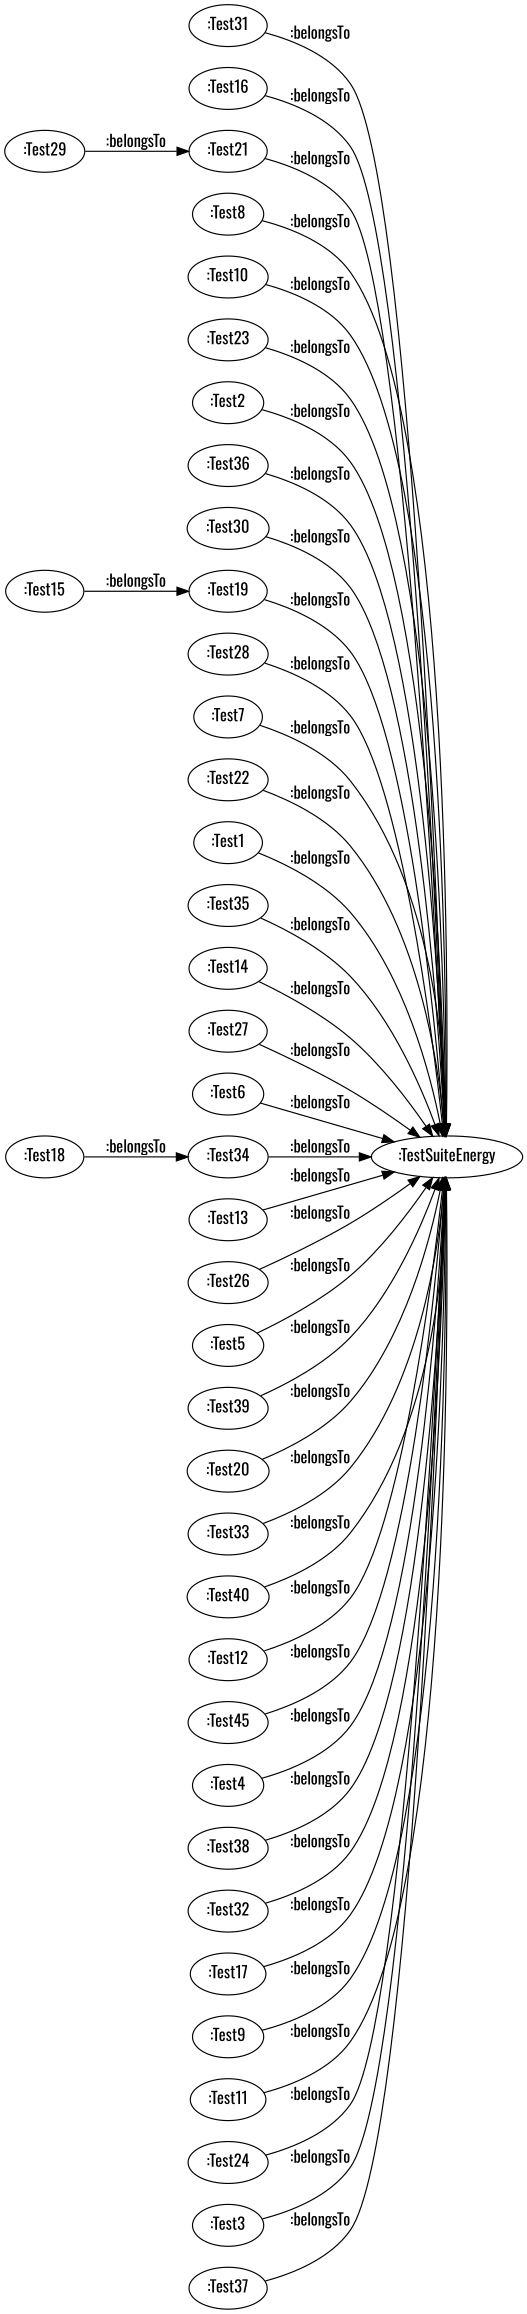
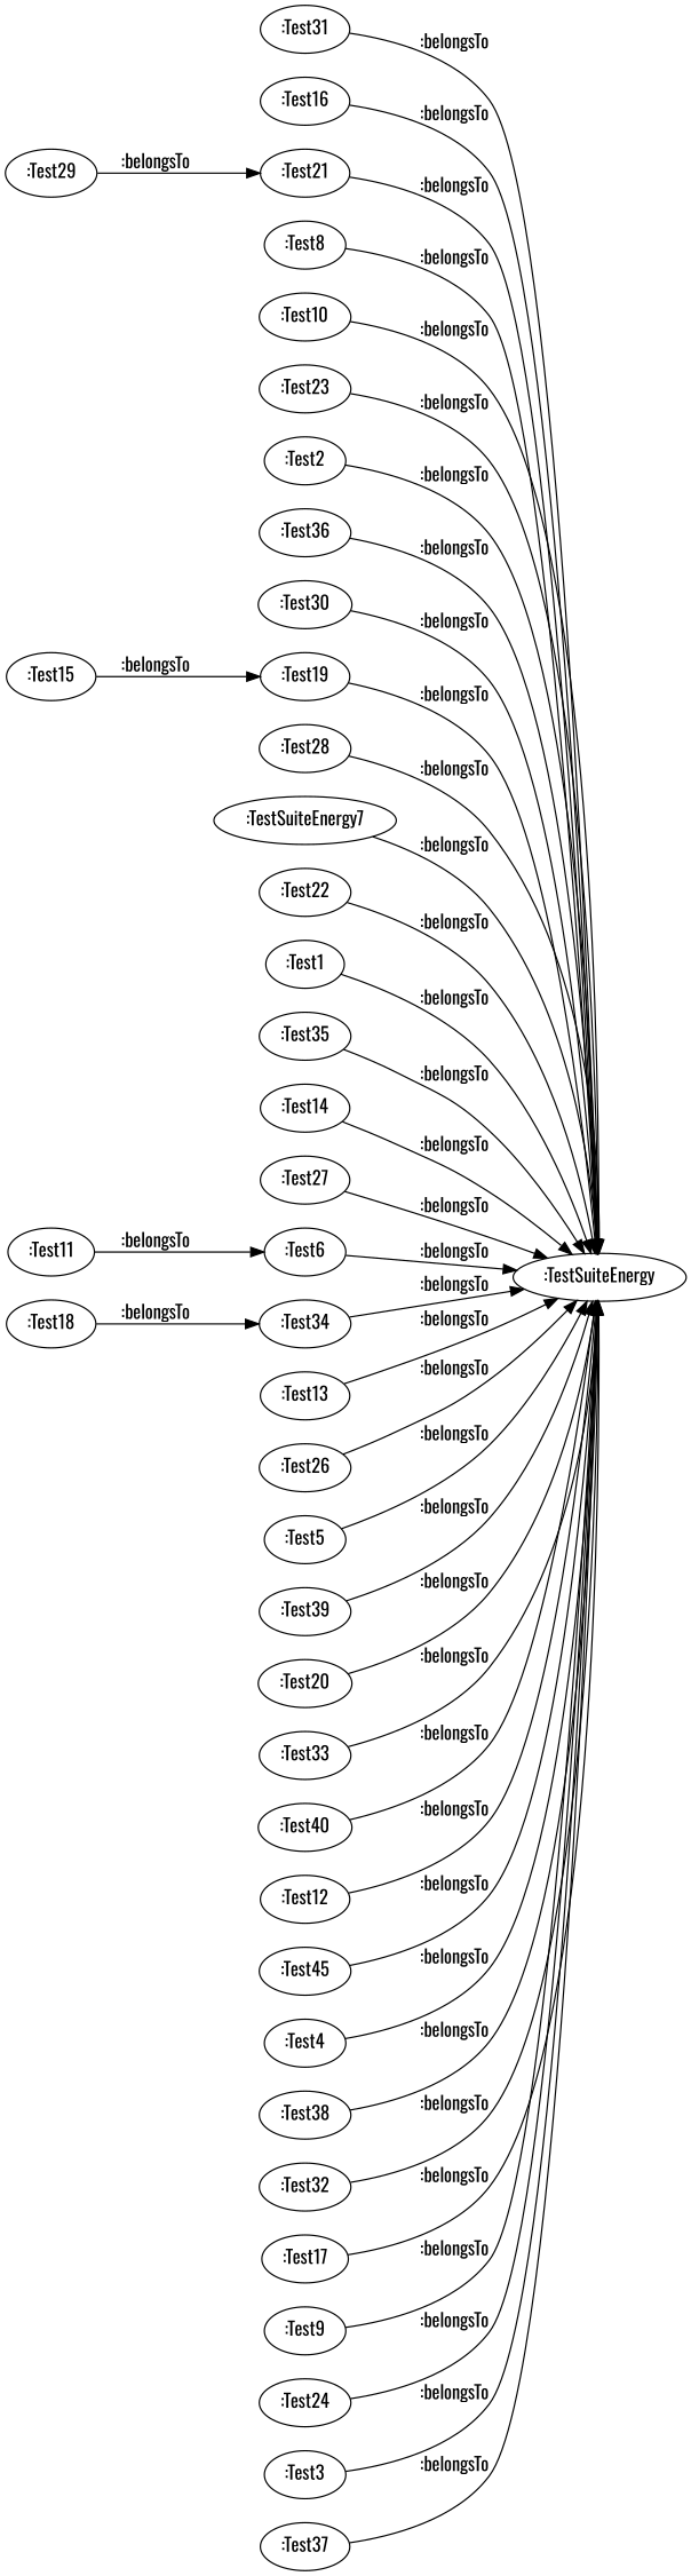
  digraph {
    fontname=Oswald
    rankdir=LR
    node [fontname=Oswald]
    edge [fontname=Oswald]
    ":Test31"
    ":TestSuiteEnergy"
    ":Test16"
    ":Test29"
    ":Test21"
    ":Test8"
    ":Test10"
    ":Test23"
    ":Test2"
    ":Test36"
    ":Test30"
    ":Test15"
    ":Test19"
    ":Test28"
-   ":Test7"
+   ":Test7" [label=":TestSuiteEnergy7"]
    ":Test22"
    ":Test1"
    ":Test35"
    ":Test14"
    ":Test27"
    ":Test6"
    ":Test34"
    ":Test13"
    ":Test26"
    ":Test5"
    ":Test39"
    ":Test20"
    ":Test33"
    ":Test18"
    ":Test40"
    ":Test12"
    n32 [label=":Test45"]
    ":Test4"
    ":Test38"
    ":Test32"
    ":Test17"
    ":Test9"
    ":Test11"
    ":Test24"
    ":Test3"
    ":Test37"
    ":Test31" -> ":TestSuiteEnergy" [label=":belongsTo"]
    ":Test16" -> ":TestSuiteEnergy" [label=":belongsTo"]
    ":Test29" -> ":Test21" [label=":belongsTo"]
    ":Test21" -> ":TestSuiteEnergy" [label=":belongsTo"]
    ":Test8" -> ":TestSuiteEnergy" [label=":belongsTo"]
    ":Test10" -> ":TestSuiteEnergy" [label=":belongsTo"]
    ":Test23" -> ":TestSuiteEnergy" [label=":belongsTo"]
    ":Test2" -> ":TestSuiteEnergy" [label=":belongsTo"]
    ":Test36" -> ":TestSuiteEnergy" [label=":belongsTo"]
    ":Test30" -> ":TestSuiteEnergy" [label=":belongsTo"]
    ":Test15" -> ":Test19" [label=":belongsTo"]
    ":Test19" -> ":TestSuiteEnergy" [label=":belongsTo"]
    ":Test28" -> ":TestSuiteEnergy" [label=":belongsTo"]
    ":Test7" -> ":TestSuiteEnergy" [label=":belongsTo"]
    ":Test22" -> ":TestSuiteEnergy" [label=":belongsTo"]
    ":Test1" -> ":TestSuiteEnergy" [label=":belongsTo"]
    ":Test35" -> ":TestSuiteEnergy" [label=":belongsTo"]
    ":Test14" -> ":TestSuiteEnergy" [label=":belongsTo"]
    ":Test27" -> ":TestSuiteEnergy" [label=":belongsTo"]
    ":Test6" -> ":TestSuiteEnergy" [label=":belongsTo"]
    ":Test34" -> ":TestSuiteEnergy" [label=":belongsTo"]
    ":Test13" -> ":TestSuiteEnergy" [label=":belongsTo"]
    ":Test26" -> ":TestSuiteEnergy" [label=":belongsTo"]
    ":Test5" -> ":TestSuiteEnergy" [label=":belongsTo"]
    ":Test39" -> ":TestSuiteEnergy" [label=":belongsTo"]
    ":Test20" -> ":TestSuiteEnergy" [label=":belongsTo"]
    ":Test33" -> ":TestSuiteEnergy" [label=":belongsTo"]
    ":Test18" -> ":Test34" [label=":belongsTo"]
    ":Test40" -> ":TestSuiteEnergy" [label=":belongsTo"]
    ":Test12" -> ":TestSuiteEnergy" [label=":belongsTo"]
    n32 -> ":TestSuiteEnergy" [label=":belongsTo"]
    ":Test4" -> ":TestSuiteEnergy" [label=":belongsTo"]
    ":Test38" -> ":TestSuiteEnergy" [label=":belongsTo"]
    ":Test32" -> ":TestSuiteEnergy" [label=":belongsTo"]
    ":Test17" -> ":TestSuiteEnergy" [label=":belongsTo"]
    ":Test9" -> ":TestSuiteEnergy" [label=":belongsTo"]
-   ":Test11" -> ":TestSuiteEnergy" [label=":belongsTo"]
+   ":Test11" -> ":Test6" [label=":belongsTo"]
    ":Test24" -> ":TestSuiteEnergy" [label=":belongsTo"]
    ":Test3" -> ":TestSuiteEnergy" [label=":belongsTo"]
    ":Test37" -> ":TestSuiteEnergy" [label=":belongsTo"]
  }
